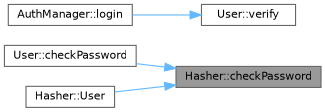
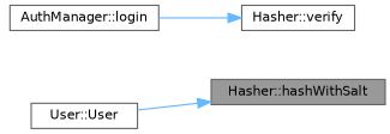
  digraph {
    rankdir=RL
    node [color=grey40 fillcolor=white fontname=Helvetica fontsize=10 shape=box style=filled]
    edge [color=steelblue1 dir=back fontname=Helvetica fontsize=10 labelfontname=Helvetica labelfontsize=10 style=solid]
-   n1 [color=gray40 fillcolor=grey60 fontcolor=black height=0.2 label="Hasher::checkPassword" width=0.4]
-   n2 [height=0.2 label="User::checkPassword" width=0.4]
-   n3 [height=0.2 label="Hasher::User" width=0.4]
-   n4 [height=0.2 label="User::verify" width=0.4]
+   n1 [color=gray40 fillcolor=grey60 fontcolor=black height=0.2 label="Hasher::hashWithSalt" width=0.4]
+   n3 [height=0.2 label="User::User" width=0.4]
+   n4 [height=0.2 label="Hasher::verify" width=0.4]
    n5 [height=0.2 label="AuthManager::login" width=0.4]
-   n1 -> n2
    n1 -> n3
    n4 -> n5
  }
